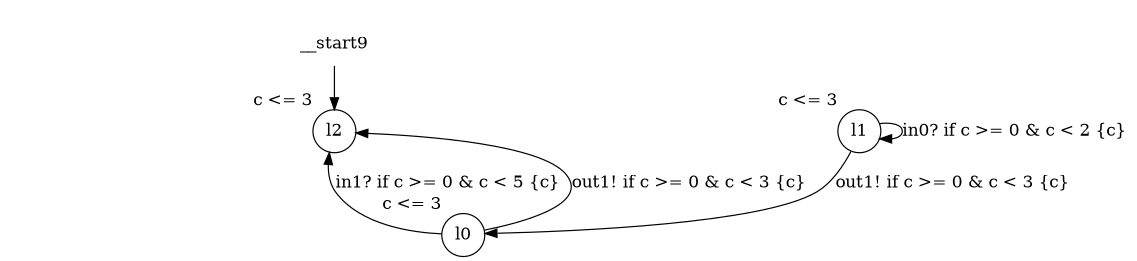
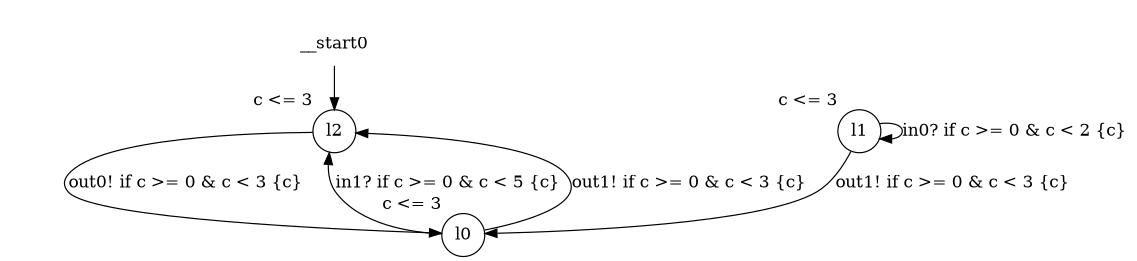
  digraph {
    node [shape=circle margin=0 xlabel="c <= 3"]
-   __start0 [shape=none label=__start9 margin="" xlabel=""]
+   __start0 [shape=none margin="" xlabel=""]
    n2 [label=l2]
    n3 [label=l0]
    n4 [label=l1]
    __start0 -> n2
+   n2 -> n3 [label="out0! if c >= 0 & c < 3 {c} "]
    n3 -> n2 [label="in1? if c >= 0 & c < 5 {c} "]
    n3 -> n2 [label="out1! if c >= 0 & c < 3 {c} "]
    n4 -> n3 [label="out1! if c >= 0 & c < 3 {c} "]
    n4 -> n4 [label="in0? if c >= 0 & c < 2 {c} "]
  }
